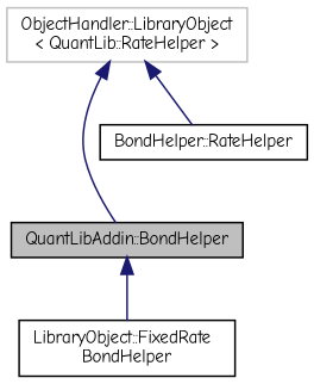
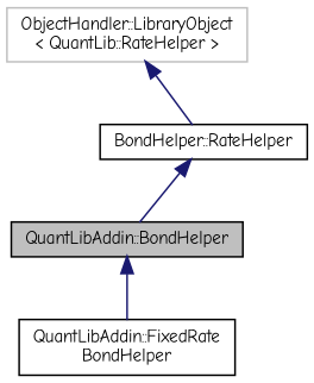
  digraph {
    fontname="Comic Neue"
    node [color=black fillcolor=white fontname="Comic Neue" fontsize=10 shape=record style=filled]
    edge [color=midnightblue dir=back fontname="Comic Neue" fontsize=10 labelfontname=Helvetica labelfontsize=10 style=solid]
    n1 [fillcolor=grey75 fontcolor=black height=0.2 label="QuantLibAddin::BondHelper" width=0.4]
-   n2 [height=0.2 label="LibraryObject::FixedRate\lBondHelper" width=0.4]
+   n2 [height=0.2 label="QuantLibAddin::FixedRate\lBondHelper" width=0.4]
    n3 [height=0.2 label="BondHelper::RateHelper" width=0.4]
    n4 [color=grey75 height=0.2 label="ObjectHandler::LibraryObject\l\< QuantLib::RateHelper \>" width=0.4]
    n1 -> n2
-   n4 -> n1
+   n3 -> n1
    n4 -> n3
  }
